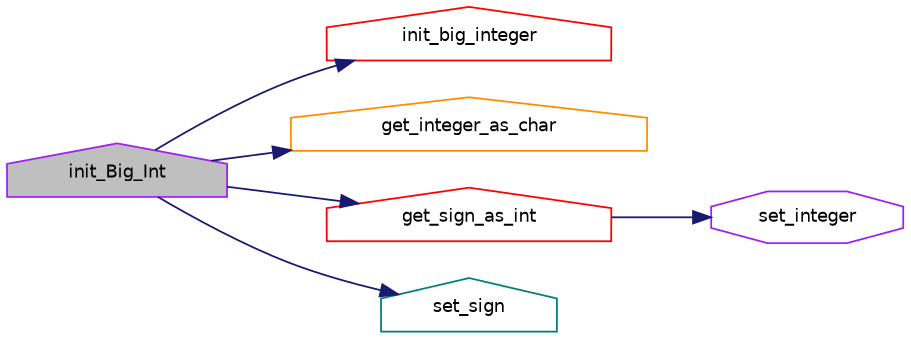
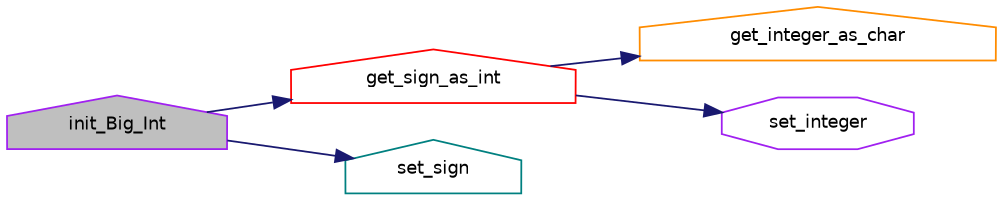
  digraph {
    rankdir=LR
    node [color=purple fillcolor=white fontname=Helvetica fontsize=10 shape=house style=filled]
    edge [color=midnightblue fontname=Helvetica fontsize=10 labelfontname=Helvetica labelfontsize=10 style=solid]
    n1 [fillcolor=grey75 fontcolor=black height=0.2 label=init_Big_Int width=0.4]
-   n2 [color=red height=0.2 label=init_big_integer width=0.4]
    n3 [color=darkorange height=0.2 label=get_integer_as_char width=0.4]
    n4 [color=red height=0.2 label=get_sign_as_int width=0.4]
    n5 [color=teal height=0.2 label=set_sign width=0.4]
    n6 [height=0.2 label=set_integer shape=octagon width=0.4]
-   n1 -> n2
-   n1 -> n3
+   n4 -> n3
    n1 -> n4
    n1 -> n5
    n4 -> n6
  }
